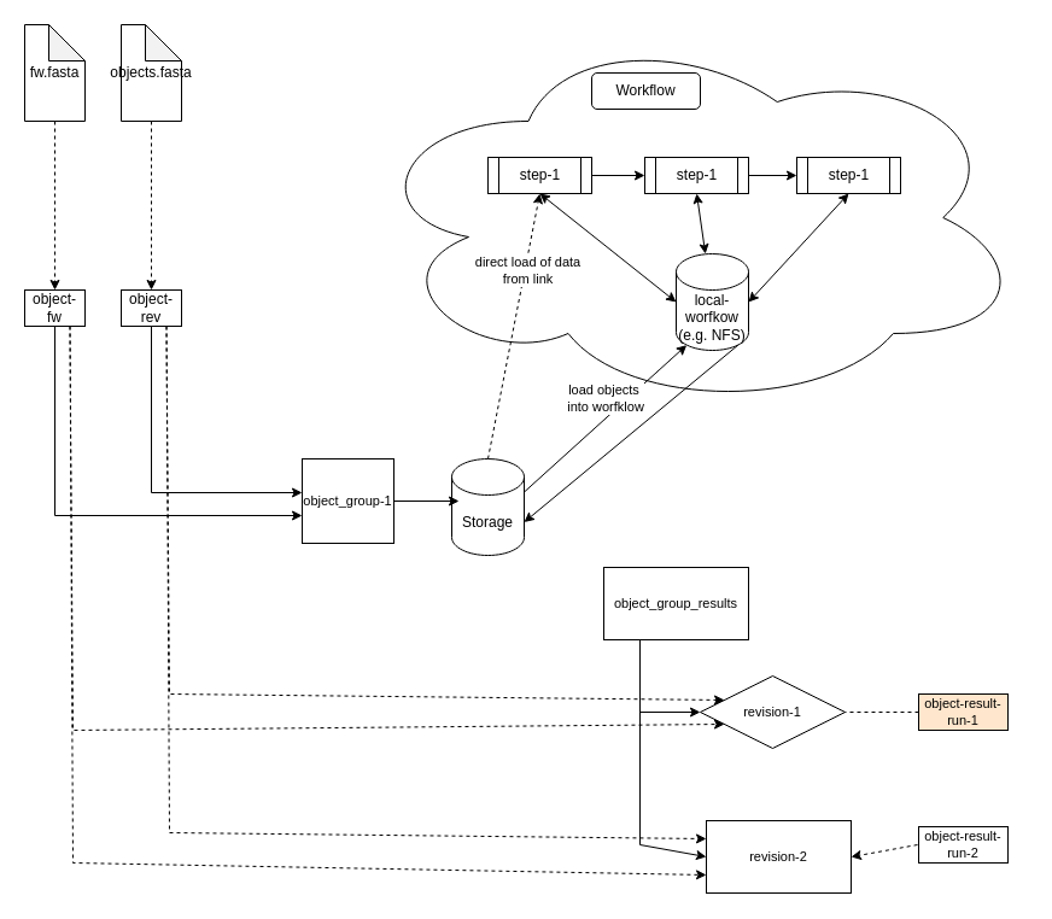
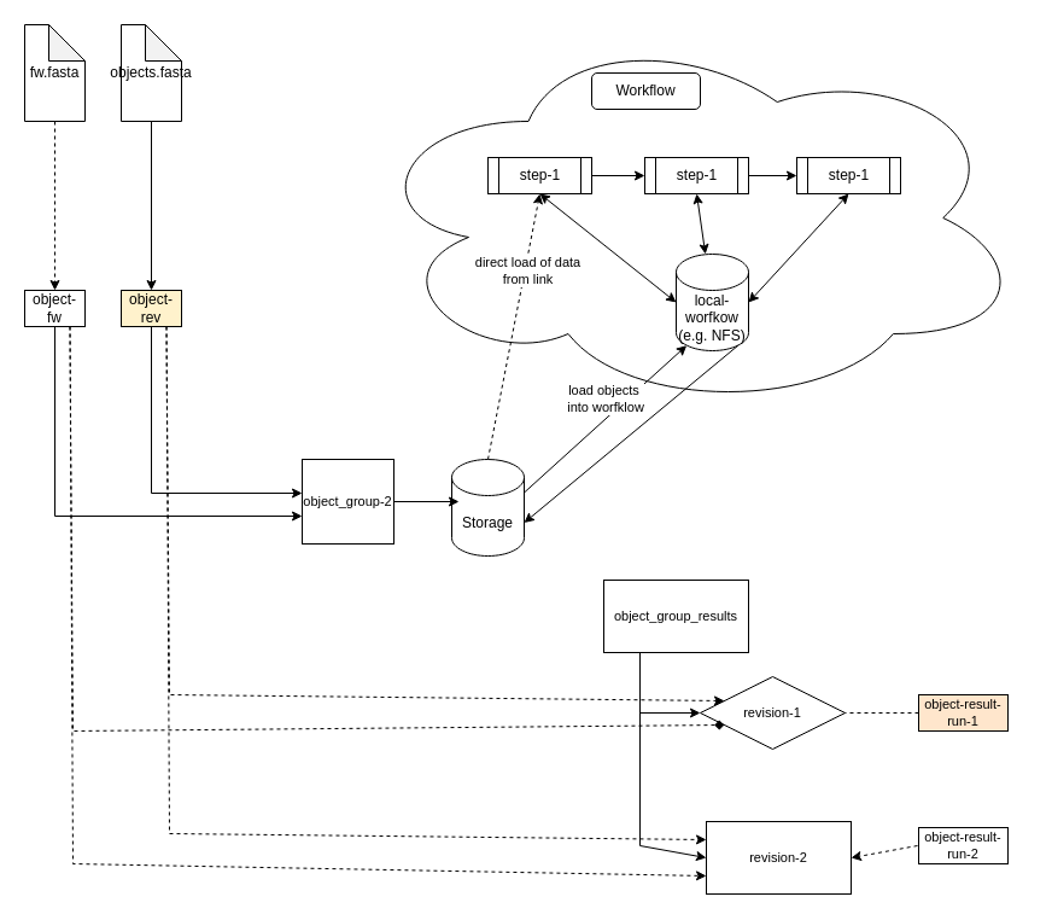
  <mxCell id="0" />
  <mxCell id="1" parent="0" />
  <mxCell id="2" value="fw.fasta" style="shape=note;whiteSpace=wrap;html=1;backgroundOutline=1;darkOpacity=0.05;" vertex="1" parent="1"><mxGeometry x="20" y="20" width="50" height="80" as="geometry" /></mxCell>
  <mxCell id="3" value="objects.fasta" style="shape=note;whiteSpace=wrap;html=1;backgroundOutline=1;darkOpacity=0.05;" vertex="1" parent="1"><mxGeometry x="100" y="20" width="50" height="80" as="geometry" /></mxCell>
  <mxCell id="4" value="Storage" style="shape=cylinder3;whiteSpace=wrap;html=1;boundedLbl=1;backgroundOutline=1;size=15;" vertex="1" parent="1"><mxGeometry x="374" y="380" width="60" height="80" as="geometry" /></mxCell>
  <mxCell id="5" value="object-fw" style="rounded=0;whiteSpace=wrap;html=1;" vertex="1" parent="1"><mxGeometry x="20" y="240" width="50" height="30" as="geometry" /></mxCell>
- <mxCell id="6" value="object-rev" style="rounded=0;whiteSpace=wrap;html=1;" vertex="1" parent="1"><mxGeometry x="100" y="240" width="50" height="30" as="geometry" /></mxCell>
+ <mxCell id="6" value="object-rev" style="rounded=0;whiteSpace=wrap;html=1;fillColor=#fff2cc;" vertex="1" parent="1"><mxGeometry x="100" y="240" width="50" height="30" as="geometry" /></mxCell>
  <mxCell id="7" value="" style="endArrow=classic;html=1;rounded=0;exitX=0.5;exitY=1;exitDx=0;exitDy=0;exitPerimeter=0;entryX=0.5;entryY=0;entryDx=0;entryDy=0;dashed=1;" edge="1" parent="1" source="2" target="5"><mxGeometry width="50" height="50" relative="1" as="geometry"><mxPoint x="380" y="510" as="sourcePoint" /><mxPoint x="430" y="460" as="targetPoint" /></mxGeometry></mxCell>
- <mxCell id="8" value="" style="endArrow=classic;html=1;rounded=0;exitX=0.5;exitY=1;exitDx=0;exitDy=0;exitPerimeter=0;entryX=0.5;entryY=0;entryDx=0;entryDy=0;dashed=1;" edge="1" parent="1" source="3" target="6"><mxGeometry width="50" height="50" relative="1" as="geometry"><mxPoint x="380" y="510" as="sourcePoint" /><mxPoint x="430" y="460" as="targetPoint" /></mxGeometry></mxCell>
+ <mxCell id="8" value="" style="endArrow=classic;html=1;rounded=0;exitX=0.5;exitY=1;exitDx=0;exitDy=0;exitPerimeter=0;entryX=0.5;entryY=0;entryDx=0;entryDy=0;" edge="1" parent="1" source="3" target="6"><mxGeometry width="50" height="50" relative="1" as="geometry"><mxPoint x="380" y="510" as="sourcePoint" /><mxPoint x="430" y="460" as="targetPoint" /></mxGeometry></mxCell>
  <mxCell id="9" value="" style="endArrow=classic;html=1;rounded=0;exitX=0.5;exitY=1;exitDx=0;exitDy=0;" edge="1" parent="1" source="5"><mxGeometry width="50" height="50" relative="1" as="geometry"><mxPoint x="380" y="510" as="sourcePoint" /><mxPoint x="250" y="427" as="targetPoint" /><Array as="points"><mxPoint x="45" y="427" /></Array></mxGeometry></mxCell>
  <mxCell id="10" value="" style="endArrow=classic;html=1;rounded=0;exitX=0.5;exitY=1;exitDx=0;exitDy=0;" edge="1" parent="1" source="6"><mxGeometry width="50" height="50" relative="1" as="geometry"><mxPoint x="380" y="510" as="sourcePoint" /><mxPoint x="250" y="408" as="targetPoint" /><Array as="points"><mxPoint x="125" y="408" /></Array></mxGeometry></mxCell>
  <mxCell id="11" value="" style="ellipse;shape=cloud;whiteSpace=wrap;html=1;" vertex="1" parent="1"><mxGeometry x="300" y="20" width="550" height="320" as="geometry" /></mxCell>
  <mxCell id="12" value="Workflow" style="whiteSpace=wrap;html=1;rounded=1;" vertex="1" parent="1"><mxGeometry x="490" y="60" width="90" height="30" as="geometry" /></mxCell>
  <mxCell id="13" value="local-worfkow&lt;br&gt;(e.g. NFS)" style="shape=cylinder3;whiteSpace=wrap;html=1;boundedLbl=1;backgroundOutline=1;size=15;" vertex="1" parent="1"><mxGeometry x="560" y="210" width="60" height="80" as="geometry" /></mxCell>
  <mxCell id="14" value="step-1" style="shape=process;whiteSpace=wrap;html=1;backgroundOutline=1;" vertex="1" parent="1"><mxGeometry x="404" y="130" width="86" height="30" as="geometry" /></mxCell>
  <mxCell id="15" value="step-1" style="shape=process;whiteSpace=wrap;html=1;backgroundOutline=1;" vertex="1" parent="1"><mxGeometry x="534" y="130" width="86" height="30" as="geometry" /></mxCell>
  <mxCell id="16" value="step-1" style="shape=process;whiteSpace=wrap;html=1;backgroundOutline=1;" vertex="1" parent="1"><mxGeometry x="660" y="130" width="86" height="30" as="geometry" /></mxCell>
  <mxCell id="17" value="" style="endArrow=classic;html=1;rounded=0;entryX=0;entryY=0.5;entryDx=0;entryDy=0;exitX=1;exitY=0.5;exitDx=0;exitDy=0;" edge="1" parent="1" source="14" target="15"><mxGeometry width="50" height="50" relative="1" as="geometry"><mxPoint x="380" y="500" as="sourcePoint" /><mxPoint x="430" y="450" as="targetPoint" /></mxGeometry></mxCell>
  <mxCell id="18" value="" style="endArrow=classic;html=1;rounded=0;entryX=0;entryY=0.5;entryDx=0;entryDy=0;exitX=1;exitY=0.5;exitDx=0;exitDy=0;" edge="1" parent="1" source="15" target="16"><mxGeometry width="50" height="50" relative="1" as="geometry"><mxPoint x="620" y="150" as="sourcePoint" /><mxPoint x="544" y="155" as="targetPoint" /></mxGeometry></mxCell>
  <mxCell id="19" value="" style="endArrow=classic;startArrow=classic;html=1;rounded=0;exitX=0.5;exitY=1;exitDx=0;exitDy=0;entryX=0;entryY=0.5;entryDx=0;entryDy=0;entryPerimeter=0;" edge="1" parent="1" source="14" target="13"><mxGeometry width="50" height="50" relative="1" as="geometry"><mxPoint x="380" y="500" as="sourcePoint" /><mxPoint x="430" y="450" as="targetPoint" /></mxGeometry></mxCell>
  <mxCell id="20" value="" style="endArrow=classic;startArrow=classic;html=1;rounded=0;entryX=0.5;entryY=1;entryDx=0;entryDy=0;" edge="1" parent="1" source="13" target="15"><mxGeometry width="50" height="50" relative="1" as="geometry"><mxPoint x="380" y="500" as="sourcePoint" /><mxPoint x="430" y="450" as="targetPoint" /></mxGeometry></mxCell>
  <mxCell id="21" value="" style="endArrow=classic;startArrow=classic;html=1;rounded=0;entryX=0.5;entryY=1;entryDx=0;entryDy=0;exitX=1;exitY=0.5;exitDx=0;exitDy=0;exitPerimeter=0;" edge="1" parent="1" source="13" target="16"><mxGeometry width="50" height="50" relative="1" as="geometry"><mxPoint x="380" y="500" as="sourcePoint" /><mxPoint x="430" y="450" as="targetPoint" /></mxGeometry></mxCell>
  <mxCell id="22" value="" style="endArrow=classic;html=1;rounded=0;entryX=0.145;entryY=1;entryDx=0;entryDy=-4.35;entryPerimeter=0;exitX=1;exitY=0;exitDx=0;exitDy=27.5;exitPerimeter=0;" edge="1" parent="1" source="4" target="13"><mxGeometry width="50" height="50" relative="1" as="geometry"><mxPoint x="380" y="500" as="sourcePoint" /><mxPoint x="430" y="450" as="targetPoint" /></mxGeometry></mxCell>
  <mxCell id="23" value="load objects&lt;br&gt;&amp;nbsp;into worfklow" style="edgeLabel;html=1;align=center;verticalAlign=middle;resizable=0;points=[];" vertex="1" connectable="0" parent="22"><mxGeometry x="-0.35" y="3" relative="1" as="geometry"><mxPoint x="24" y="-36" as="offset" /></mxGeometry></mxCell>
  <mxCell id="24" value="" style="endArrow=classic;html=1;rounded=0;entryX=0.5;entryY=1;entryDx=0;entryDy=0;exitX=0.5;exitY=0;exitDx=0;exitDy=0;exitPerimeter=0;dashed=1;" edge="1" parent="1" source="4" target="14"><mxGeometry width="50" height="50" relative="1" as="geometry"><mxPoint x="380" y="500" as="sourcePoint" /><mxPoint x="430" y="450" as="targetPoint" /></mxGeometry></mxCell>
  <mxCell id="25" value="direct load of data&lt;br&gt;from link" style="edgeLabel;html=1;align=center;verticalAlign=middle;resizable=0;points=[];" vertex="1" connectable="0" parent="24"><mxGeometry x="0.431" y="-2" relative="1" as="geometry"><mxPoint as="offset" /></mxGeometry></mxCell>
  <mxCell id="26" value="" style="endArrow=classic;html=1;rounded=0;exitX=0.855;exitY=1;exitDx=0;exitDy=-4.35;exitPerimeter=0;entryX=1;entryY=0;entryDx=0;entryDy=52.5;entryPerimeter=0;" edge="1" parent="1" source="13" target="4"><mxGeometry width="50" height="50" relative="1" as="geometry"><mxPoint x="380" y="500" as="sourcePoint" /><mxPoint x="440" y="440" as="targetPoint" /></mxGeometry></mxCell>
- <mxCell id="27" value="object_group-1" style="rounded=0;whiteSpace=wrap;html=1;fontSize=11;" vertex="1" parent="1"><mxGeometry x="250" y="380" width="76" height="70" as="geometry" /></mxCell>
+ <mxCell id="27" value="object_group-2" style="rounded=0;whiteSpace=wrap;html=1;fontSize=11;" vertex="1" parent="1"><mxGeometry x="250" y="380" width="76" height="70" as="geometry" /></mxCell>
  <mxCell id="28" value="" style="endArrow=classic;html=1;rounded=0;fontSize=11;exitX=1;exitY=0.5;exitDx=0;exitDy=0;" edge="1" parent="1" source="27"><mxGeometry width="50" height="50" relative="1" as="geometry"><mxPoint x="380" y="460" as="sourcePoint" /><mxPoint x="380" y="415" as="targetPoint" /></mxGeometry></mxCell>
- <mxCell id="29" value="object_group_results" style="rounded=0;whiteSpace=wrap;html=1;fontSize=11;" vertex="1" parent="1"><mxGeometry x="500" y="470" width="120" height="60" as="geometry" /></mxCell>
+ <mxCell id="29" value="object_group_results" style="rounded=0;whiteSpace=wrap;html=1;fontSize=11;" vertex="1" parent="1"><mxGeometry x="500" y="480" width="120" height="60" as="geometry" /></mxCell>
  <mxCell id="30" value="revision-1" style="rhombus;whiteSpace=wrap;html=1;fontSize=11;" vertex="1" parent="1"><mxGeometry x="580" y="560" width="120" height="60" as="geometry" /></mxCell>
  <mxCell id="31" value="" style="endArrow=classic;html=1;rounded=0;fontSize=11;exitX=0.25;exitY=1;exitDx=0;exitDy=0;entryX=0;entryY=0.5;entryDx=0;entryDy=0;" edge="1" parent="1" source="29" target="30"><mxGeometry width="50" height="50" relative="1" as="geometry"><mxPoint x="380" y="460" as="sourcePoint" /><mxPoint x="430" y="410" as="targetPoint" /><Array as="points"><mxPoint x="530" y="590" /></Array></mxGeometry></mxCell>
  <mxCell id="32" value="" style="endArrow=classic;html=1;rounded=0;fontSize=11;exitX=0.75;exitY=1;exitDx=0;exitDy=0;entryX=0;entryY=0.25;entryDx=0;entryDy=0;dashed=1;" edge="1" parent="1" source="6" target="30"><mxGeometry width="50" height="50" relative="1" as="geometry"><mxPoint x="380" y="460" as="sourcePoint" /><mxPoint x="430" y="410" as="targetPoint" /><Array as="points"><mxPoint x="140" y="575" /></Array></mxGeometry></mxCell>
- <mxCell id="33" value="" style="endArrow=classic;html=1;rounded=0;dashed=1;fontSize=11;exitX=0.75;exitY=1;exitDx=0;exitDy=0;entryX=0;entryY=0.75;entryDx=0;entryDy=0;" edge="1" parent="1" source="5" target="30"><mxGeometry width="50" height="50" relative="1" as="geometry"><mxPoint x="380" y="460" as="sourcePoint" /><mxPoint x="430" y="410" as="targetPoint" /><Array as="points"><mxPoint x="60" y="605" /></Array></mxGeometry></mxCell>
+ <mxCell id="33" value="" style="endArrow=diamond;html=1;rounded=0;dashed=1;fontSize=11;exitX=0.75;exitY=1;exitDx=0;exitDy=0;entryX=0;entryY=0.75;entryDx=0;entryDy=0;" edge="1" parent="1" source="5" target="30"><mxGeometry width="50" height="50" relative="1" as="geometry"><mxPoint x="380" y="460" as="sourcePoint" /><mxPoint x="430" y="410" as="targetPoint" /><Array as="points"><mxPoint x="60" y="605" /></Array></mxGeometry></mxCell>
  <mxCell id="34" value="revision-2" style="rounded=0;whiteSpace=wrap;html=1;fontSize=11;" vertex="1" parent="1"><mxGeometry x="585" y="680" width="120" height="60" as="geometry" /></mxCell>
  <mxCell id="35" value="" style="endArrow=classic;html=1;rounded=0;fontSize=11;exitX=0.25;exitY=1;exitDx=0;exitDy=0;entryX=0;entryY=0.5;entryDx=0;entryDy=0;" edge="1" parent="1" source="29" target="34"><mxGeometry width="50" height="50" relative="1" as="geometry"><mxPoint x="380" y="460" as="sourcePoint" /><mxPoint x="430" y="410" as="targetPoint" /><Array as="points"><mxPoint x="530" y="700" /></Array></mxGeometry></mxCell>
  <mxCell id="36" value="" style="endArrow=classic;html=1;rounded=0;fontSize=11;exitX=0.75;exitY=1;exitDx=0;exitDy=0;entryX=0;entryY=0.25;entryDx=0;entryDy=0;dashed=1;" edge="1" parent="1" source="6" target="34"><mxGeometry width="50" height="50" relative="1" as="geometry"><mxPoint x="147.5" y="280" as="sourcePoint" /><mxPoint x="590" y="585" as="targetPoint" /><Array as="points"><mxPoint x="140" y="690" /></Array></mxGeometry></mxCell>
  <mxCell id="37" value="" style="endArrow=classic;html=1;rounded=0;dashed=1;fontSize=11;exitX=0.75;exitY=1;exitDx=0;exitDy=0;entryX=0;entryY=0.75;entryDx=0;entryDy=0;" edge="1" parent="1" source="5" target="34"><mxGeometry width="50" height="50" relative="1" as="geometry"><mxPoint x="67.5" y="280" as="sourcePoint" /><mxPoint x="590" y="615" as="targetPoint" /><Array as="points"><mxPoint x="60" y="715" /></Array></mxGeometry></mxCell>
  <mxCell id="38" value="object-result-run-1" style="rounded=0;whiteSpace=wrap;html=1;fontSize=11;fillColor=#ffe6cc;" vertex="1" parent="1"><mxGeometry x="761" y="575" width="74" height="30" as="geometry" /></mxCell>
  <mxCell id="39" value="object-result-run-2" style="rounded=0;whiteSpace=wrap;html=1;fontSize=11;" vertex="1" parent="1"><mxGeometry x="761" y="685" width="74" height="30" as="geometry" /></mxCell>
  <mxCell id="40" value="" style="endArrow=none;html=1;rounded=0;fontSize=11;exitX=0;exitY=0.5;exitDx=0;exitDy=0;entryX=1;entryY=0.5;entryDx=0;entryDy=0;dashed=1;" edge="1" parent="1" source="38" target="30"><mxGeometry width="50" height="50" relative="1" as="geometry"><mxPoint x="380" y="440" as="sourcePoint" /><mxPoint x="430" y="390" as="targetPoint" /></mxGeometry></mxCell>
  <mxCell id="41" value="" style="endArrow=classic;html=1;rounded=0;fontSize=11;entryX=1;entryY=0.5;entryDx=0;entryDy=0;dashed=1;" edge="1" parent="1" target="34"><mxGeometry width="50" height="50" relative="1" as="geometry"><mxPoint x="760" y="700" as="sourcePoint" /><mxPoint x="710" y="600" as="targetPoint" /></mxGeometry></mxCell>
